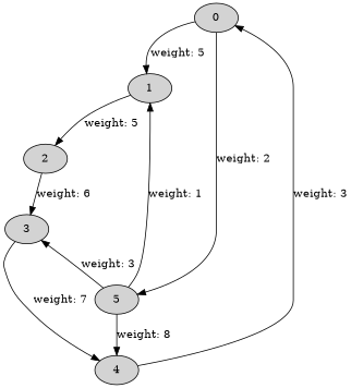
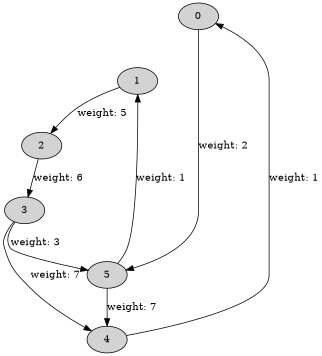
  digraph {
    node [style=filled]
    0
    1
    5
    2
    4
    3
-   0 -> 1 [label="weight: 5"]
    0 -> 5 [label="weight: 2"]
    1 -> 2 [label="weight: 5"]
    5 -> 1 [label="weight: 1"]
-   5 -> 4 [label="weight: 8"]
+   5 -> 4 [label="weight: 7"]
    2 -> 3 [label="weight: 6"]
-   4 -> 0 [label="weight: 3"]
-   5 -> 3 [label="weight: 3"]
+   4 -> 0 [label="weight: 1"]
+   3 -> 5 [label="weight: 3"]
    3 -> 4 [label="weight: 7"]
  }
